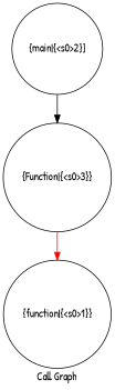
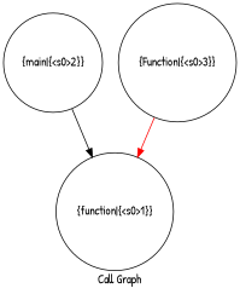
  digraph {
    fontname="Patrick Hand"
    label="Call Graph"
    node [fontname="Patrick Hand" shape=circle]
    edge [fontname="Patrick Hand" tailport=s0]
    n1 [label="{function|{<s0>1}}"]
    n2 [label="{main|{<s0>2}}"]
    n3 [label="{Function|{<s0>3}}"]
-   n2 -> n3 [color=black]
+   n2 -> n1 [color=black]
    n3 -> n1 [color=red]
  }
